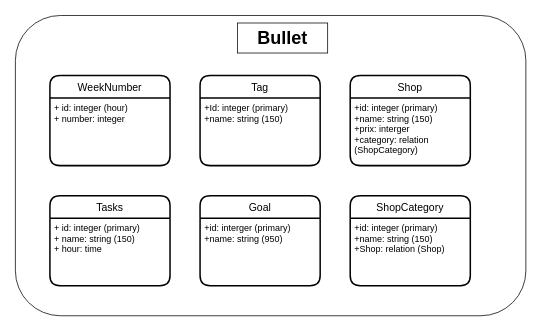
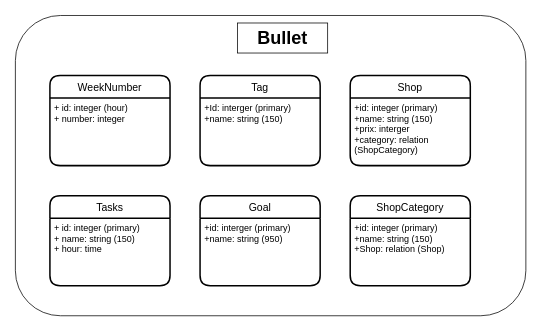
  <mxCell id="0" />
  <mxCell id="1" parent="0" />
  <mxCell id="2" value="WeekNumber" style="swimlane;childLayout=stackLayout;horizontal=1;startSize=30;horizontalStack=0;rounded=1;fontSize=14;fontStyle=0;strokeWidth=2;resizeParent=0;resizeLast=1;shadow=0;dashed=0;align=center;" vertex="1" parent="1"><mxGeometry x="66" y="100" width="160" height="120" as="geometry" /></mxCell>
  <mxCell id="3" value="+ id: integer (hour)&#10;+ number: integer" style="align=left;strokeColor=none;fillColor=none;spacingLeft=4;fontSize=12;verticalAlign=top;resizable=0;rotatable=0;part=1;" vertex="1" parent="2"><mxGeometry y="30" width="160" height="90" as="geometry" /></mxCell>
  <mxCell id="4" value="" style="rounded=1;whiteSpace=wrap;html=1;fillColor=none;" vertex="1" parent="1"><mxGeometry x="20" y="20" width="680" height="400" as="geometry" /></mxCell>
  <mxCell id="5" value="Tasks" style="swimlane;childLayout=stackLayout;horizontal=1;startSize=30;horizontalStack=0;rounded=1;fontSize=14;fontStyle=0;strokeWidth=2;resizeParent=0;resizeLast=1;shadow=0;dashed=0;align=center;fillColor=none;" vertex="1" parent="1"><mxGeometry x="66" y="260" width="160" height="120" as="geometry" /></mxCell>
  <mxCell id="6" value="+ id: integer (primary)&#10;+ name: string (150)&#10;+ hour: time" style="align=left;strokeColor=none;fillColor=none;spacingLeft=4;fontSize=12;verticalAlign=top;resizable=0;rotatable=0;part=1;" vertex="1" parent="5"><mxGeometry y="30" width="160" height="90" as="geometry" /></mxCell>
  <mxCell id="7" value="Tag" style="swimlane;childLayout=stackLayout;horizontal=1;startSize=30;horizontalStack=0;rounded=1;fontSize=14;fontStyle=0;strokeWidth=2;resizeParent=0;resizeLast=1;shadow=0;dashed=0;align=center;fillColor=none;" vertex="1" parent="1"><mxGeometry x="266" y="100" width="160" height="120" as="geometry" /></mxCell>
- <mxCell id="8" value="+Id: integer (primary)&#10;+name: string (150)" style="align=left;strokeColor=none;fillColor=none;spacingLeft=4;fontSize=12;verticalAlign=top;resizable=0;rotatable=0;part=1;" vertex="1" parent="7"><mxGeometry y="30" width="160" height="90" as="geometry" /></mxCell>
+ <mxCell id="8" value="+Id: interger (primary)&#10;+name: string (150)" style="align=left;strokeColor=none;fillColor=none;spacingLeft=4;fontSize=12;verticalAlign=top;resizable=0;rotatable=0;part=1;" vertex="1" parent="7"><mxGeometry y="30" width="160" height="90" as="geometry" /></mxCell>
  <mxCell id="9" value="Goal" style="swimlane;childLayout=stackLayout;horizontal=1;startSize=30;horizontalStack=0;rounded=1;fontSize=14;fontStyle=0;strokeWidth=2;resizeParent=0;resizeLast=1;shadow=0;dashed=0;align=center;fillColor=none;" vertex="1" parent="1"><mxGeometry x="266" y="260" width="160" height="120" as="geometry" /></mxCell>
  <mxCell id="10" value="+id: interger (primary)&#10;+name: string (950)" style="align=left;strokeColor=none;fillColor=none;spacingLeft=4;fontSize=12;verticalAlign=top;resizable=0;rotatable=0;part=1;" vertex="1" parent="9"><mxGeometry y="30" width="160" height="90" as="geometry" /></mxCell>
  <mxCell id="11" value="Shop" style="swimlane;childLayout=stackLayout;horizontal=1;startSize=30;horizontalStack=0;rounded=1;fontSize=14;fontStyle=0;strokeWidth=2;resizeParent=0;resizeLast=1;shadow=0;dashed=0;align=center;fillColor=none;" vertex="1" parent="1"><mxGeometry x="466" y="100" width="160" height="120" as="geometry" /></mxCell>
  <mxCell id="12" value="+id: integer (primary)&#10;+name: string (150)&#10;+prix: interger&#10;+category: relation&#10;(ShopCategory)&#10;" style="align=left;strokeColor=none;fillColor=none;spacingLeft=4;fontSize=12;verticalAlign=top;resizable=0;rotatable=0;part=1;" vertex="1" parent="11"><mxGeometry y="30" width="160" height="90" as="geometry" /></mxCell>
  <mxCell id="13" value="ShopCategory" style="swimlane;childLayout=stackLayout;horizontal=1;startSize=30;horizontalStack=0;rounded=1;fontSize=14;fontStyle=0;strokeWidth=2;resizeParent=0;resizeLast=1;shadow=0;dashed=0;align=center;fillColor=none;" vertex="1" parent="1"><mxGeometry x="466" y="260" width="160" height="120" as="geometry" /></mxCell>
  <mxCell id="14" value="+id: integer (primary)&#10;+name: string (150)&#10;+Shop: relation (Shop)" style="align=left;strokeColor=none;fillColor=none;spacingLeft=4;fontSize=12;verticalAlign=top;resizable=0;rotatable=0;part=1;" vertex="1" parent="13"><mxGeometry y="30" width="160" height="90" as="geometry" /></mxCell>
  <mxCell id="15" value="&lt;font size=&quot;1&quot;&gt;&lt;b style=&quot;font-size: 24px&quot;&gt;Bullet&lt;/b&gt;&lt;/font&gt;" style="whiteSpace=wrap;html=1;align=center;fillColor=none;" vertex="1" parent="1"><mxGeometry x="316" y="30" width="120" height="40" as="geometry" /></mxCell>
